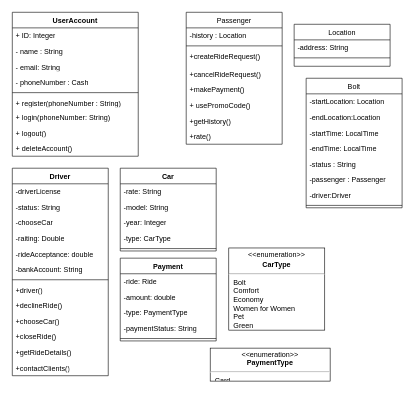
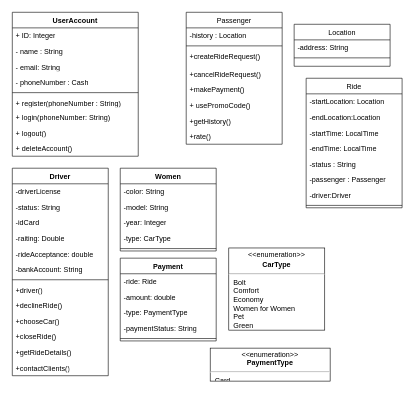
  <mxCell id="0" />
  <mxCell id="1" parent="0" />
- <mxCell id="2" value="Bolt" style="swimlane;fontStyle=0;align=center;verticalAlign=top;childLayout=stackLayout;horizontal=1;startSize=26;horizontalStack=0;resizeParent=1;resizeLast=0;collapsible=1;marginBottom=0;rounded=0;shadow=0;strokeWidth=1;" parent="1" vertex="1"><mxGeometry x="510" y="130" width="160" height="216" as="geometry"><mxRectangle x="130" y="380" width="160" height="26" as="alternateBounds" /></mxGeometry></mxCell>
+ <mxCell id="2" value="Ride" style="swimlane;fontStyle=0;align=center;verticalAlign=top;childLayout=stackLayout;horizontal=1;startSize=26;horizontalStack=0;resizeParent=1;resizeLast=0;collapsible=1;marginBottom=0;rounded=0;shadow=0;strokeWidth=1;" parent="1" vertex="1"><mxGeometry x="510" y="130" width="160" height="216" as="geometry"><mxRectangle x="130" y="380" width="160" height="26" as="alternateBounds" /></mxGeometry></mxCell>
  <mxCell id="3" value="-startLocation: Location" style="text;align=left;verticalAlign=top;spacingLeft=4;spacingRight=4;overflow=hidden;rotatable=0;points=[[0,0.5],[1,0.5]];portConstraint=eastwest;" parent="2" vertex="1"><mxGeometry y="26" width="160" height="26" as="geometry" /></mxCell>
  <mxCell id="4" value="-endLocation:Location" style="text;align=left;verticalAlign=top;spacingLeft=4;spacingRight=4;overflow=hidden;rotatable=0;points=[[0,0.5],[1,0.5]];portConstraint=eastwest;rounded=0;shadow=0;html=0;" parent="2" vertex="1"><mxGeometry y="52" width="160" height="26" as="geometry" /></mxCell>
  <mxCell id="5" value="-startTime: LocalTime" style="text;align=left;verticalAlign=top;spacingLeft=4;spacingRight=4;overflow=hidden;rotatable=0;points=[[0,0.5],[1,0.5]];portConstraint=eastwest;rounded=0;shadow=0;html=0;" vertex="1" parent="2"><mxGeometry y="78" width="160" height="26" as="geometry" /></mxCell>
  <mxCell id="6" value="-endTime: LocalTime" style="text;align=left;verticalAlign=top;spacingLeft=4;spacingRight=4;overflow=hidden;rotatable=0;points=[[0,0.5],[1,0.5]];portConstraint=eastwest;rounded=0;shadow=0;html=0;" vertex="1" parent="2"><mxGeometry y="104" width="160" height="26" as="geometry" /></mxCell>
  <mxCell id="7" value="-status : String" style="text;align=left;verticalAlign=top;spacingLeft=4;spacingRight=4;overflow=hidden;rotatable=0;points=[[0,0.5],[1,0.5]];portConstraint=eastwest;rounded=0;shadow=0;html=0;" vertex="1" parent="2"><mxGeometry y="130" width="160" height="26" as="geometry" /></mxCell>
  <mxCell id="8" value="-passenger : Passenger" style="text;align=left;verticalAlign=top;spacingLeft=4;spacingRight=4;overflow=hidden;rotatable=0;points=[[0,0.5],[1,0.5]];portConstraint=eastwest;rounded=0;shadow=0;html=0;" vertex="1" parent="2"><mxGeometry y="156" width="160" height="26" as="geometry" /></mxCell>
  <mxCell id="9" value="-driver:Driver" style="text;align=left;verticalAlign=top;spacingLeft=4;spacingRight=4;overflow=hidden;rotatable=0;points=[[0,0.5],[1,0.5]];portConstraint=eastwest;rounded=0;shadow=0;html=0;" vertex="1" parent="2"><mxGeometry y="182" width="160" height="26" as="geometry" /></mxCell>
  <mxCell id="10" value="" style="line;html=1;strokeWidth=1;align=left;verticalAlign=middle;spacingTop=-1;spacingLeft=3;spacingRight=3;rotatable=0;labelPosition=right;points=[];portConstraint=eastwest;" parent="2" vertex="1"><mxGeometry y="208" width="160" height="8" as="geometry" /></mxCell>
  <mxCell id="11" value="Location" style="swimlane;fontStyle=0;align=center;verticalAlign=top;childLayout=stackLayout;horizontal=1;startSize=26;horizontalStack=0;resizeParent=1;resizeLast=0;collapsible=1;marginBottom=0;rounded=0;shadow=0;strokeWidth=1;" parent="1" vertex="1"><mxGeometry x="490" y="40" width="160" height="70" as="geometry"><mxRectangle x="340" y="380" width="170" height="26" as="alternateBounds" /></mxGeometry></mxCell>
  <mxCell id="12" value="-address: String" style="text;align=left;verticalAlign=top;spacingLeft=4;spacingRight=4;overflow=hidden;rotatable=0;points=[[0,0.5],[1,0.5]];portConstraint=eastwest;" parent="11" vertex="1"><mxGeometry y="26" width="160" height="26" as="geometry" /></mxCell>
  <mxCell id="13" value="" style="line;html=1;strokeWidth=1;align=left;verticalAlign=middle;spacingTop=-1;spacingLeft=3;spacingRight=3;rotatable=0;labelPosition=right;points=[];portConstraint=eastwest;" parent="11" vertex="1"><mxGeometry y="52" width="160" height="8" as="geometry" /></mxCell>
  <mxCell id="14" value="Passenger" style="swimlane;fontStyle=0;align=center;verticalAlign=top;childLayout=stackLayout;horizontal=1;startSize=26;horizontalStack=0;resizeParent=1;resizeLast=0;collapsible=1;marginBottom=0;rounded=0;shadow=0;strokeWidth=1;" parent="1" vertex="1"><mxGeometry x="310" y="20" width="160" height="220" as="geometry"><mxRectangle x="550" y="140" width="160" height="26" as="alternateBounds" /></mxGeometry></mxCell>
  <mxCell id="15" value="-history : Location" style="text;align=left;verticalAlign=top;spacingLeft=4;spacingRight=4;overflow=hidden;rotatable=0;points=[[0,0.5],[1,0.5]];portConstraint=eastwest;" parent="14" vertex="1"><mxGeometry y="26" width="160" height="26" as="geometry" /></mxCell>
  <mxCell id="16" value="" style="line;html=1;strokeWidth=1;align=left;verticalAlign=middle;spacingTop=-1;spacingLeft=3;spacingRight=3;rotatable=0;labelPosition=right;points=[];portConstraint=eastwest;" parent="14" vertex="1"><mxGeometry y="52" width="160" height="8" as="geometry" /></mxCell>
  <mxCell id="17" value="+createRideRequest()" style="text;align=left;verticalAlign=top;spacingLeft=4;spacingRight=4;overflow=hidden;rotatable=0;points=[[0,0.5],[1,0.5]];portConstraint=eastwest;" parent="14" vertex="1"><mxGeometry y="60" width="160" height="30" as="geometry" /></mxCell>
  <mxCell id="18" value="+cancelRideRequest()" style="text;align=left;verticalAlign=top;spacingLeft=4;spacingRight=4;overflow=hidden;rotatable=0;points=[[0,0.5],[1,0.5]];portConstraint=eastwest;" parent="14" vertex="1"><mxGeometry y="90" width="160" height="26" as="geometry" /></mxCell>
  <mxCell id="19" value="+makePayment()" style="text;align=left;verticalAlign=top;spacingLeft=4;spacingRight=4;overflow=hidden;rotatable=0;points=[[0,0.5],[1,0.5]];portConstraint=eastwest;" vertex="1" parent="14"><mxGeometry y="116" width="160" height="26" as="geometry" /></mxCell>
  <mxCell id="20" value="+ usePromoCode()" style="text;align=left;verticalAlign=top;spacingLeft=4;spacingRight=4;overflow=hidden;rotatable=0;points=[[0,0.5],[1,0.5]];portConstraint=eastwest;" vertex="1" parent="14"><mxGeometry y="142" width="160" height="26" as="geometry" /></mxCell>
  <mxCell id="21" value="+getHistory()" style="text;align=left;verticalAlign=top;spacingLeft=4;spacingRight=4;overflow=hidden;rotatable=0;points=[[0,0.5],[1,0.5]];portConstraint=eastwest;" vertex="1" parent="14"><mxGeometry y="168" width="160" height="26" as="geometry" /></mxCell>
  <mxCell id="22" value="+rate()" style="text;align=left;verticalAlign=top;spacingLeft=4;spacingRight=4;overflow=hidden;rotatable=0;points=[[0,0.5],[1,0.5]];portConstraint=eastwest;" vertex="1" parent="14"><mxGeometry y="194" width="160" height="26" as="geometry" /></mxCell>
  <mxCell id="23" value="UserAccount" style="swimlane;fontStyle=1;align=center;verticalAlign=top;childLayout=stackLayout;horizontal=1;startSize=26;horizontalStack=0;resizeParent=1;resizeParentMax=0;resizeLast=0;collapsible=1;marginBottom=0;whiteSpace=wrap;html=1;" vertex="1" parent="1"><mxGeometry x="20" y="20" width="210" height="240" as="geometry" /></mxCell>
  <mxCell id="24" value="+ ID: Integer" style="text;strokeColor=none;fillColor=none;align=left;verticalAlign=top;spacingLeft=4;spacingRight=4;overflow=hidden;rotatable=0;points=[[0,0.5],[1,0.5]];portConstraint=eastwest;whiteSpace=wrap;html=1;" vertex="1" parent="23"><mxGeometry y="26" width="210" height="26" as="geometry" /></mxCell>
  <mxCell id="25" value="- name : String" style="text;strokeColor=none;fillColor=none;align=left;verticalAlign=top;spacingLeft=4;spacingRight=4;overflow=hidden;rotatable=0;points=[[0,0.5],[1,0.5]];portConstraint=eastwest;whiteSpace=wrap;html=1;" vertex="1" parent="23"><mxGeometry y="52" width="210" height="26" as="geometry" /></mxCell>
  <mxCell id="26" value="- email: String" style="text;strokeColor=none;fillColor=none;align=left;verticalAlign=top;spacingLeft=4;spacingRight=4;overflow=hidden;rotatable=0;points=[[0,0.5],[1,0.5]];portConstraint=eastwest;whiteSpace=wrap;html=1;" vertex="1" parent="23"><mxGeometry y="78" width="210" height="26" as="geometry" /></mxCell>
  <mxCell id="27" value="- phoneNumber : Cash" style="text;strokeColor=none;fillColor=none;align=left;verticalAlign=top;spacingLeft=4;spacingRight=4;overflow=hidden;rotatable=0;points=[[0,0.5],[1,0.5]];portConstraint=eastwest;whiteSpace=wrap;html=1;" vertex="1" parent="23"><mxGeometry y="104" width="210" height="26" as="geometry" /></mxCell>
  <mxCell id="28" value="" style="line;strokeWidth=1;fillColor=none;align=left;verticalAlign=middle;spacingTop=-1;spacingLeft=3;spacingRight=3;rotatable=0;labelPosition=right;points=[];portConstraint=eastwest;strokeColor=inherit;" vertex="1" parent="23"><mxGeometry y="130" width="210" height="8" as="geometry" /></mxCell>
  <mxCell id="29" value="+ register(phoneNumber : String)" style="text;strokeColor=none;fillColor=none;align=left;verticalAlign=top;spacingLeft=4;spacingRight=4;overflow=hidden;rotatable=0;points=[[0,0.5],[1,0.5]];portConstraint=eastwest;whiteSpace=wrap;html=1;" vertex="1" parent="23"><mxGeometry y="138" width="210" height="24" as="geometry" /></mxCell>
  <mxCell id="30" value="+ login(phoneNumber: String)" style="text;strokeColor=none;fillColor=none;align=left;verticalAlign=top;spacingLeft=4;spacingRight=4;overflow=hidden;rotatable=0;points=[[0,0.5],[1,0.5]];portConstraint=eastwest;whiteSpace=wrap;html=1;" vertex="1" parent="23"><mxGeometry y="162" width="210" height="26" as="geometry" /></mxCell>
  <mxCell id="31" value="+ logout()" style="text;strokeColor=none;fillColor=none;align=left;verticalAlign=top;spacingLeft=4;spacingRight=4;overflow=hidden;rotatable=0;points=[[0,0.5],[1,0.5]];portConstraint=eastwest;whiteSpace=wrap;html=1;" vertex="1" parent="23"><mxGeometry y="188" width="210" height="26" as="geometry" /></mxCell>
  <mxCell id="32" value="+ deleteAccount()" style="text;strokeColor=none;fillColor=none;align=left;verticalAlign=top;spacingLeft=4;spacingRight=4;overflow=hidden;rotatable=0;points=[[0,0.5],[1,0.5]];portConstraint=eastwest;whiteSpace=wrap;html=1;" vertex="1" parent="23"><mxGeometry y="214" width="210" height="26" as="geometry" /></mxCell>
  <mxCell id="33" value="Driver" style="swimlane;fontStyle=1;align=center;verticalAlign=top;childLayout=stackLayout;horizontal=1;startSize=26;horizontalStack=0;resizeParent=1;resizeParentMax=0;resizeLast=0;collapsible=1;marginBottom=0;whiteSpace=wrap;html=1;" vertex="1" parent="1"><mxGeometry x="20" y="280" width="160" height="346" as="geometry" /></mxCell>
  <mxCell id="34" value="-driverLicense" style="text;strokeColor=none;fillColor=none;align=left;verticalAlign=top;spacingLeft=4;spacingRight=4;overflow=hidden;rotatable=0;points=[[0,0.5],[1,0.5]];portConstraint=eastwest;whiteSpace=wrap;html=1;" vertex="1" parent="33"><mxGeometry y="26" width="160" height="26" as="geometry" /></mxCell>
  <mxCell id="35" value="-status: String" style="text;strokeColor=none;fillColor=none;align=left;verticalAlign=top;spacingLeft=4;spacingRight=4;overflow=hidden;rotatable=0;points=[[0,0.5],[1,0.5]];portConstraint=eastwest;whiteSpace=wrap;html=1;" vertex="1" parent="33"><mxGeometry y="52" width="160" height="26" as="geometry" /></mxCell>
- <mxCell id="36" value="-chooseCar" style="text;strokeColor=none;fillColor=none;align=left;verticalAlign=top;spacingLeft=4;spacingRight=4;overflow=hidden;rotatable=0;points=[[0,0.5],[1,0.5]];portConstraint=eastwest;whiteSpace=wrap;html=1;" vertex="1" parent="33"><mxGeometry y="78" width="160" height="26" as="geometry" /></mxCell>
+ <mxCell id="36" value="-idCard" style="text;strokeColor=none;fillColor=none;align=left;verticalAlign=top;spacingLeft=4;spacingRight=4;overflow=hidden;rotatable=0;points=[[0,0.5],[1,0.5]];portConstraint=eastwest;whiteSpace=wrap;html=1;" vertex="1" parent="33"><mxGeometry y="78" width="160" height="26" as="geometry" /></mxCell>
  <mxCell id="37" value="-raiting: Double" style="text;strokeColor=none;fillColor=none;align=left;verticalAlign=top;spacingLeft=4;spacingRight=4;overflow=hidden;rotatable=0;points=[[0,0.5],[1,0.5]];portConstraint=eastwest;whiteSpace=wrap;html=1;" vertex="1" parent="33"><mxGeometry y="104" width="160" height="26" as="geometry" /></mxCell>
  <mxCell id="38" value="-rideAcceptance: double" style="text;strokeColor=none;fillColor=none;align=left;verticalAlign=top;spacingLeft=4;spacingRight=4;overflow=hidden;rotatable=0;points=[[0,0.5],[1,0.5]];portConstraint=eastwest;whiteSpace=wrap;html=1;" vertex="1" parent="33"><mxGeometry y="130" width="160" height="26" as="geometry" /></mxCell>
  <mxCell id="39" value="-bankAccount: String" style="text;strokeColor=none;fillColor=none;align=left;verticalAlign=top;spacingLeft=4;spacingRight=4;overflow=hidden;rotatable=0;points=[[0,0.5],[1,0.5]];portConstraint=eastwest;whiteSpace=wrap;html=1;" vertex="1" parent="33"><mxGeometry y="156" width="160" height="26" as="geometry" /></mxCell>
  <mxCell id="40" value="" style="line;strokeWidth=1;fillColor=none;align=left;verticalAlign=middle;spacingTop=-1;spacingLeft=3;spacingRight=3;rotatable=0;labelPosition=right;points=[];portConstraint=eastwest;strokeColor=inherit;" vertex="1" parent="33"><mxGeometry y="182" width="160" height="8" as="geometry" /></mxCell>
  <mxCell id="41" value="+driver()" style="text;strokeColor=none;fillColor=none;align=left;verticalAlign=top;spacingLeft=4;spacingRight=4;overflow=hidden;rotatable=0;points=[[0,0.5],[1,0.5]];portConstraint=eastwest;whiteSpace=wrap;html=1;" vertex="1" parent="33"><mxGeometry y="190" width="160" height="26" as="geometry" /></mxCell>
  <mxCell id="42" value="+declineRide()" style="text;strokeColor=none;fillColor=none;align=left;verticalAlign=top;spacingLeft=4;spacingRight=4;overflow=hidden;rotatable=0;points=[[0,0.5],[1,0.5]];portConstraint=eastwest;whiteSpace=wrap;html=1;" vertex="1" parent="33"><mxGeometry y="216" width="160" height="26" as="geometry" /></mxCell>
  <mxCell id="43" value="+chooseCar()" style="text;strokeColor=none;fillColor=none;align=left;verticalAlign=top;spacingLeft=4;spacingRight=4;overflow=hidden;rotatable=0;points=[[0,0.5],[1,0.5]];portConstraint=eastwest;whiteSpace=wrap;html=1;" vertex="1" parent="33"><mxGeometry y="242" width="160" height="26" as="geometry" /></mxCell>
  <mxCell id="44" value="+closeRide()" style="text;strokeColor=none;fillColor=none;align=left;verticalAlign=top;spacingLeft=4;spacingRight=4;overflow=hidden;rotatable=0;points=[[0,0.5],[1,0.5]];portConstraint=eastwest;whiteSpace=wrap;html=1;" vertex="1" parent="33"><mxGeometry y="268" width="160" height="26" as="geometry" /></mxCell>
  <mxCell id="45" value="+getRideDetails()" style="text;strokeColor=none;fillColor=none;align=left;verticalAlign=top;spacingLeft=4;spacingRight=4;overflow=hidden;rotatable=0;points=[[0,0.5],[1,0.5]];portConstraint=eastwest;whiteSpace=wrap;html=1;" vertex="1" parent="33"><mxGeometry y="294" width="160" height="26" as="geometry" /></mxCell>
  <mxCell id="46" value="+contactClients()" style="text;strokeColor=none;fillColor=none;align=left;verticalAlign=top;spacingLeft=4;spacingRight=4;overflow=hidden;rotatable=0;points=[[0,0.5],[1,0.5]];portConstraint=eastwest;whiteSpace=wrap;html=1;" vertex="1" parent="33"><mxGeometry y="320" width="160" height="26" as="geometry" /></mxCell>
- <mxCell id="47" value="Car" style="swimlane;fontStyle=1;align=center;verticalAlign=top;childLayout=stackLayout;horizontal=1;startSize=26;horizontalStack=0;resizeParent=1;resizeParentMax=0;resizeLast=0;collapsible=1;marginBottom=0;whiteSpace=wrap;html=1;" vertex="1" parent="1"><mxGeometry x="200" y="280" width="160" height="138" as="geometry" /></mxCell>
- <mxCell id="48" value="-rate: String" style="text;strokeColor=none;fillColor=none;align=left;verticalAlign=top;spacingLeft=4;spacingRight=4;overflow=hidden;rotatable=0;points=[[0,0.5],[1,0.5]];portConstraint=eastwest;whiteSpace=wrap;html=1;" vertex="1" parent="47"><mxGeometry y="26" width="160" height="26" as="geometry" /></mxCell>
+ <mxCell id="47" value="Women" style="swimlane;fontStyle=1;align=center;verticalAlign=top;childLayout=stackLayout;horizontal=1;startSize=26;horizontalStack=0;resizeParent=1;resizeParentMax=0;resizeLast=0;collapsible=1;marginBottom=0;whiteSpace=wrap;html=1;" vertex="1" parent="1"><mxGeometry x="200" y="280" width="160" height="138" as="geometry" /></mxCell>
+ <mxCell id="48" value="-color: String" style="text;strokeColor=none;fillColor=none;align=left;verticalAlign=top;spacingLeft=4;spacingRight=4;overflow=hidden;rotatable=0;points=[[0,0.5],[1,0.5]];portConstraint=eastwest;whiteSpace=wrap;html=1;" vertex="1" parent="47"><mxGeometry y="26" width="160" height="26" as="geometry" /></mxCell>
  <mxCell id="49" value="-model: String" style="text;strokeColor=none;fillColor=none;align=left;verticalAlign=top;spacingLeft=4;spacingRight=4;overflow=hidden;rotatable=0;points=[[0,0.5],[1,0.5]];portConstraint=eastwest;whiteSpace=wrap;html=1;" vertex="1" parent="47"><mxGeometry y="52" width="160" height="26" as="geometry" /></mxCell>
  <mxCell id="50" value="-year: Integer" style="text;strokeColor=none;fillColor=none;align=left;verticalAlign=top;spacingLeft=4;spacingRight=4;overflow=hidden;rotatable=0;points=[[0,0.5],[1,0.5]];portConstraint=eastwest;whiteSpace=wrap;html=1;" vertex="1" parent="47"><mxGeometry y="78" width="160" height="26" as="geometry" /></mxCell>
  <mxCell id="51" value="-type: CarType" style="text;strokeColor=none;fillColor=none;align=left;verticalAlign=top;spacingLeft=4;spacingRight=4;overflow=hidden;rotatable=0;points=[[0,0.5],[1,0.5]];portConstraint=eastwest;whiteSpace=wrap;html=1;" vertex="1" parent="47"><mxGeometry y="104" width="160" height="26" as="geometry" /></mxCell>
  <mxCell id="52" value="" style="line;strokeWidth=1;fillColor=none;align=left;verticalAlign=middle;spacingTop=-1;spacingLeft=3;spacingRight=3;rotatable=0;labelPosition=right;points=[];portConstraint=eastwest;strokeColor=inherit;" vertex="1" parent="47"><mxGeometry y="130" width="160" height="8" as="geometry" /></mxCell>
  <mxCell id="53" value="Payment" style="swimlane;fontStyle=1;align=center;verticalAlign=top;childLayout=stackLayout;horizontal=1;startSize=26;horizontalStack=0;resizeParent=1;resizeParentMax=0;resizeLast=0;collapsible=1;marginBottom=0;whiteSpace=wrap;html=1;" vertex="1" parent="1"><mxGeometry x="200" y="430" width="160" height="138" as="geometry" /></mxCell>
  <mxCell id="54" value="-ride: Ride" style="text;strokeColor=none;fillColor=none;align=left;verticalAlign=top;spacingLeft=4;spacingRight=4;overflow=hidden;rotatable=0;points=[[0,0.5],[1,0.5]];portConstraint=eastwest;whiteSpace=wrap;html=1;" vertex="1" parent="53"><mxGeometry y="26" width="160" height="26" as="geometry" /></mxCell>
  <mxCell id="55" value="-amount: double" style="text;strokeColor=none;fillColor=none;align=left;verticalAlign=top;spacingLeft=4;spacingRight=4;overflow=hidden;rotatable=0;points=[[0,0.5],[1,0.5]];portConstraint=eastwest;whiteSpace=wrap;html=1;" vertex="1" parent="53"><mxGeometry y="52" width="160" height="26" as="geometry" /></mxCell>
  <mxCell id="56" value="-type: PaymentType" style="text;strokeColor=none;fillColor=none;align=left;verticalAlign=top;spacingLeft=4;spacingRight=4;overflow=hidden;rotatable=0;points=[[0,0.5],[1,0.5]];portConstraint=eastwest;whiteSpace=wrap;html=1;" vertex="1" parent="53"><mxGeometry y="78" width="160" height="26" as="geometry" /></mxCell>
  <mxCell id="57" value="-paymentStatus: String" style="text;strokeColor=none;fillColor=none;align=left;verticalAlign=top;spacingLeft=4;spacingRight=4;overflow=hidden;rotatable=0;points=[[0,0.5],[1,0.5]];portConstraint=eastwest;whiteSpace=wrap;html=1;" vertex="1" parent="53"><mxGeometry y="104" width="160" height="26" as="geometry" /></mxCell>
  <mxCell id="58" value="" style="line;strokeWidth=1;fillColor=none;align=left;verticalAlign=middle;spacingTop=-1;spacingLeft=3;spacingRight=3;rotatable=0;labelPosition=right;points=[];portConstraint=eastwest;strokeColor=inherit;" vertex="1" parent="53"><mxGeometry y="130" width="160" height="8" as="geometry" /></mxCell>
  <mxCell id="59" value="&lt;p style=&quot;margin:0px;margin-top:4px;text-align:center;&quot;&gt;&amp;lt;&amp;lt;enumeration&amp;gt;&amp;gt;&lt;/p&gt;&lt;p style=&quot;margin:0px;margin-top:4px;text-align:center;&quot;&gt;&lt;b&gt;CarType&lt;/b&gt;&lt;/p&gt;&lt;hr&gt;&lt;p style=&quot;margin: 0px 0px 0px 8px; text-align: left;&quot;&gt;Bolt&lt;/p&gt;&lt;p style=&quot;margin: 0px 0px 0px 8px; text-align: left;&quot;&gt;Comfort&lt;/p&gt;&lt;p style=&quot;margin: 0px 0px 0px 8px; text-align: left;&quot;&gt;Economy&lt;/p&gt;&lt;p style=&quot;margin: 0px 0px 0px 8px; text-align: left;&quot;&gt;Women for Women&lt;/p&gt;&lt;p style=&quot;margin: 0px 0px 0px 8px; text-align: left;&quot;&gt;Pet&lt;/p&gt;&lt;p style=&quot;margin: 0px 0px 0px 8px; text-align: left;&quot;&gt;Green&lt;/p&gt;" style="shape=rect;html=1;overflow=fill;whiteSpace=wrap;" vertex="1" parent="1"><mxGeometry x="381" y="413" width="160" height="137" as="geometry" /></mxCell>
  <mxCell id="60" value="&lt;p style=&quot;margin:0px;margin-top:4px;text-align:center;&quot;&gt;&amp;lt;&amp;lt;enumeration&amp;gt;&amp;gt;&lt;br&gt;&lt;b&gt;PaymentType&lt;/b&gt;&lt;/p&gt;&lt;hr&gt;&lt;p style=&quot;margin:0px;margin-left:8px;text-align:left;&quot;&gt;Card&lt;br&gt;Cash&lt;/p&gt;" style="shape=rect;html=1;overflow=fill;whiteSpace=wrap;" vertex="1" parent="1"><mxGeometry x="350" y="580" width="200" height="55" as="geometry" /></mxCell>
